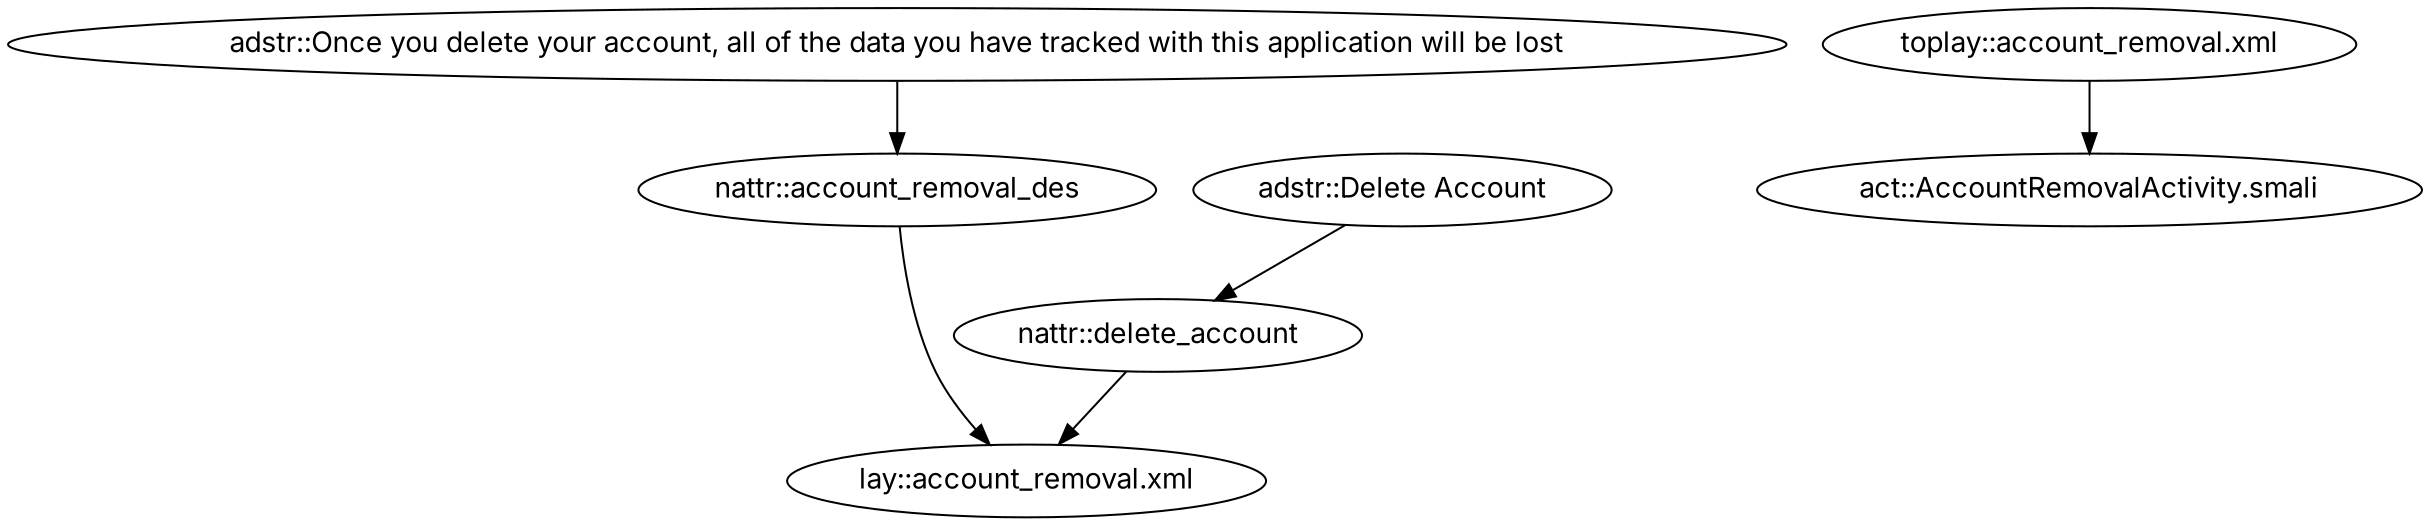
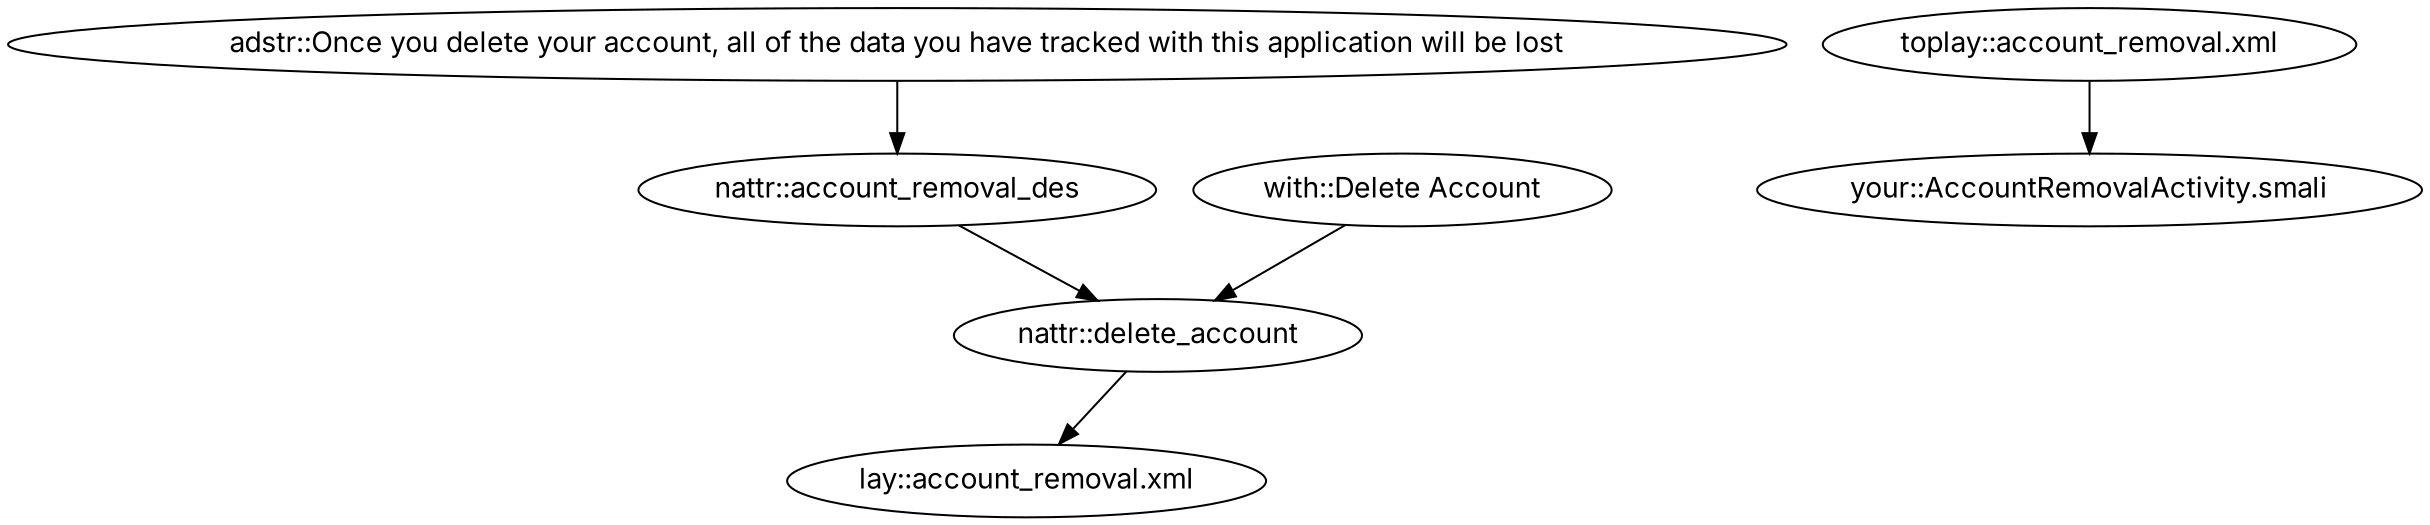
  digraph {
    fontname=Inter
    node [fontname=Inter]
    edge [fontname=Inter]
    "adstr::Once you delete your account, all of the data you have tracked with this application will be lost"
    "nattr::account_removal_des"
    "lay::account_removal.xml"
-   "adstr::Delete Account"
+   "adstr::Delete Account" [label="with::Delete Account"]
    "nattr::delete_account"
    "toplay::account_removal.xml"
-   "act::AccountRemovalActivity.smali"
+   "act::AccountRemovalActivity.smali" [label="your::AccountRemovalActivity.smali"]
    "adstr::Once you delete your account, all of the data you have tracked with this application will be lost" -> "nattr::account_removal_des"
-   "nattr::account_removal_des" -> "lay::account_removal.xml"
+   "nattr::account_removal_des" -> "nattr::delete_account"
    "adstr::Delete Account" -> "nattr::delete_account"
    "nattr::delete_account" -> "lay::account_removal.xml"
    "toplay::account_removal.xml" -> "act::AccountRemovalActivity.smali"
  }
